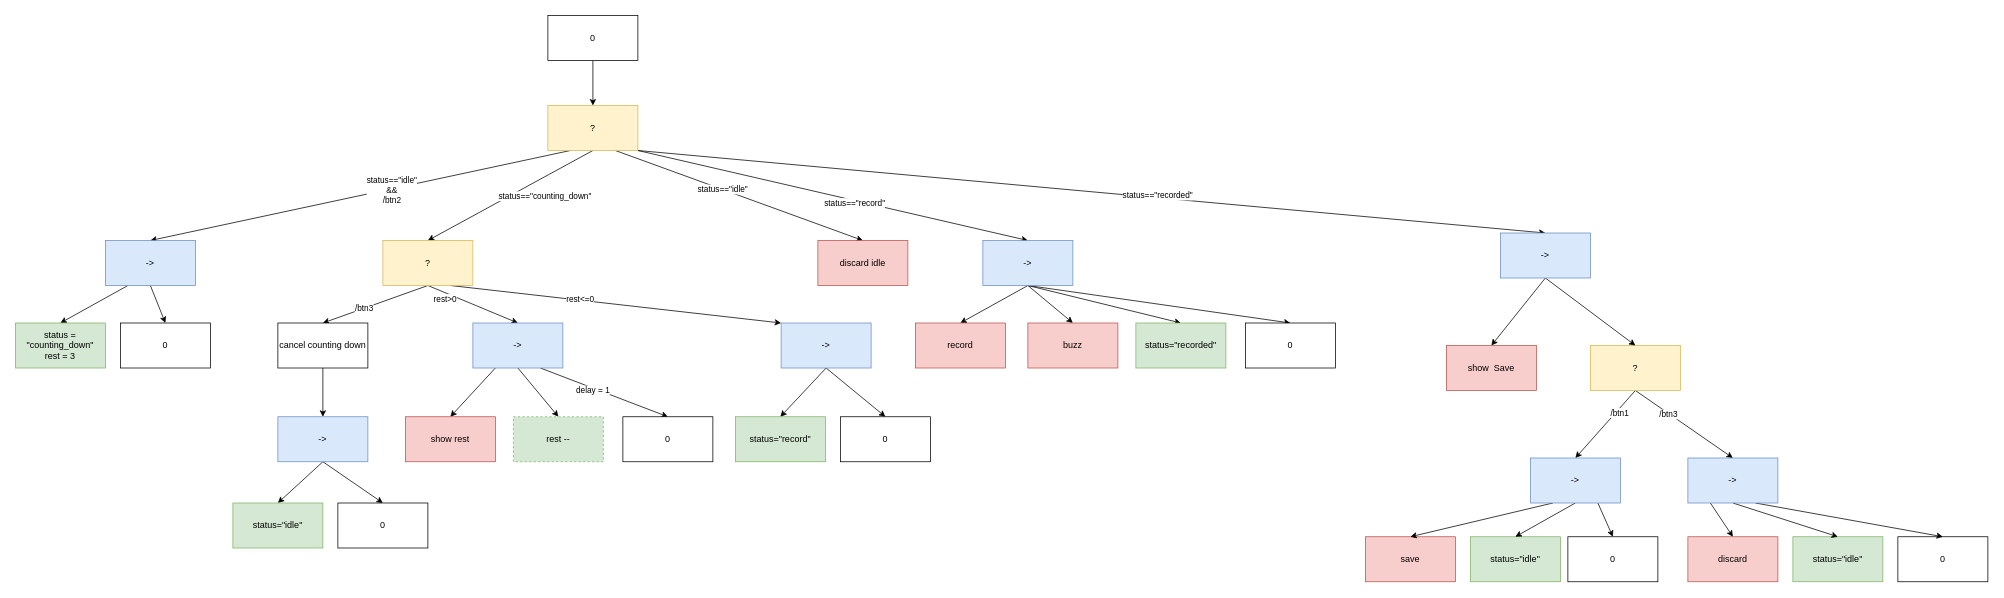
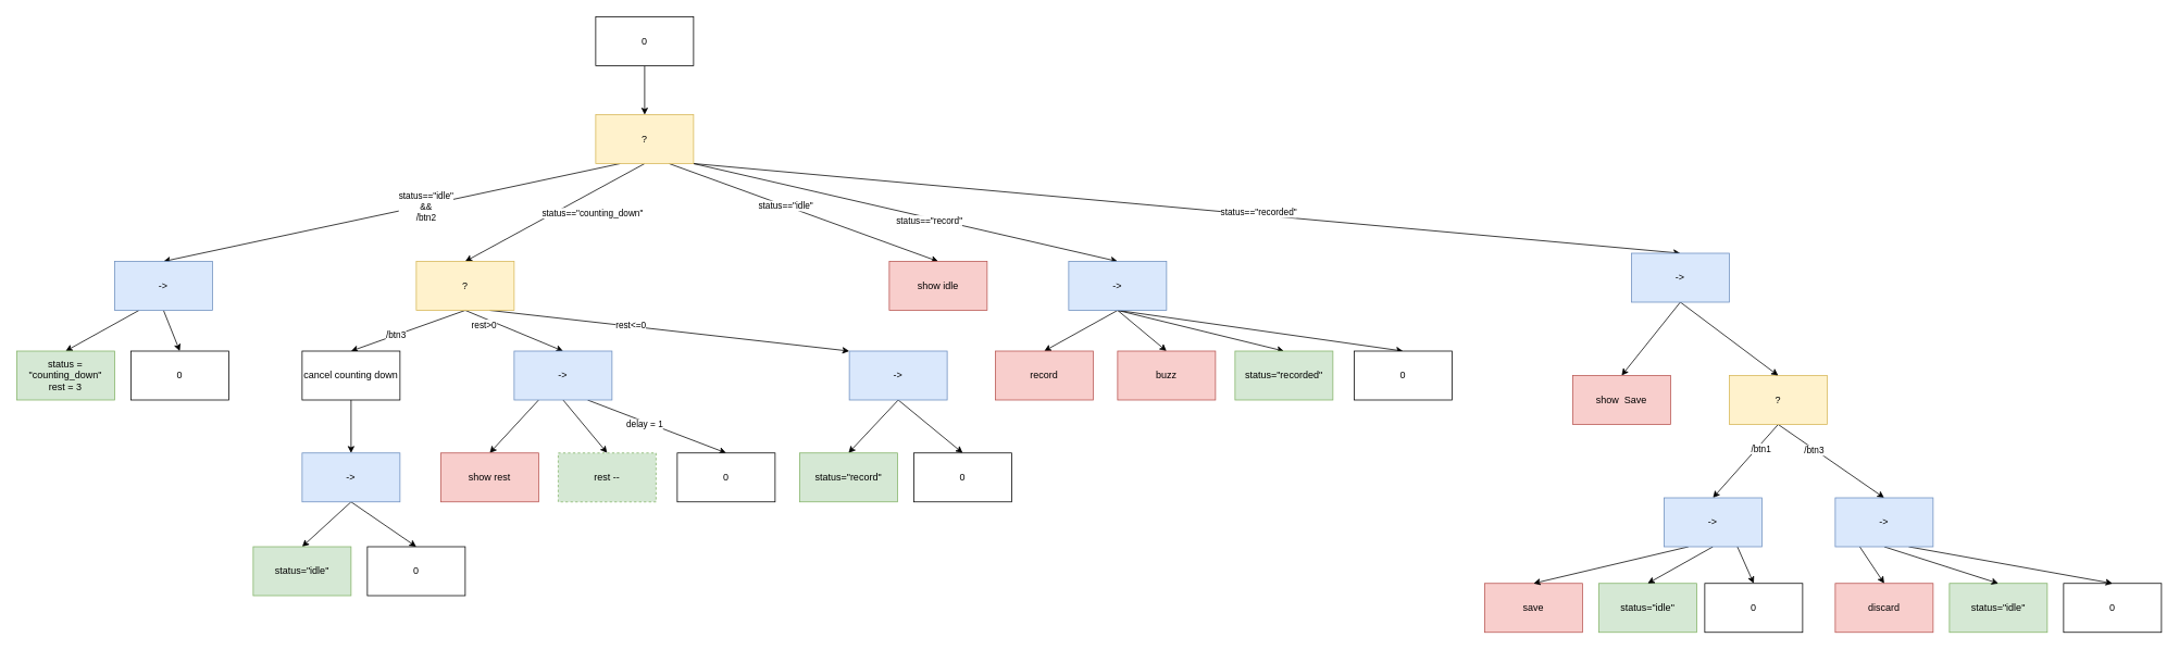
  <mxCell id="0" />
  <mxCell id="1" parent="0" />
  <mxCell id="2" style="edgeStyle=orthogonalEdgeStyle;rounded=0;orthogonalLoop=1;jettySize=auto;html=1;exitX=0.5;exitY=1;exitDx=0;exitDy=0;" edge="1" parent="1" source="3" target="14"><mxGeometry relative="1" as="geometry" /></mxCell>
  <mxCell id="3" value="0" style="rounded=0;whiteSpace=wrap;html=1;" vertex="1" parent="1"><mxGeometry x="730" y="20" width="120" height="60" as="geometry" /></mxCell>
  <mxCell id="4" style="rounded=0;orthogonalLoop=1;jettySize=auto;html=1;exitX=0.25;exitY=1;exitDx=0;exitDy=0;entryX=0.5;entryY=0;entryDx=0;entryDy=0;" edge="1" parent="1" source="14" target="17"><mxGeometry relative="1" as="geometry" /></mxCell>
  <mxCell id="5" value="status==&quot;idle&quot;&lt;br&gt;&amp;amp;&amp;amp;&lt;br&gt;/btn2" style="edgeLabel;html=1;align=center;verticalAlign=middle;resizable=0;points=[];" vertex="1" connectable="0" parent="4"><mxGeometry x="-0.146" relative="1" as="geometry"><mxPoint x="1" y="1" as="offset" /></mxGeometry></mxCell>
  <mxCell id="6" style="edgeStyle=none;rounded=0;orthogonalLoop=1;jettySize=auto;html=1;exitX=0.5;exitY=1;exitDx=0;exitDy=0;entryX=0.5;entryY=0;entryDx=0;entryDy=0;" edge="1" parent="1" source="14" target="26"><mxGeometry relative="1" as="geometry" /></mxCell>
  <mxCell id="7" value="status==&quot;counting_down&quot;" style="edgeLabel;html=1;align=center;verticalAlign=middle;resizable=0;points=[];" vertex="1" connectable="0" parent="6"><mxGeometry x="-0.417" y="1" relative="1" as="geometry"><mxPoint x="-1" y="25" as="offset" /></mxGeometry></mxCell>
  <mxCell id="8" style="edgeStyle=none;rounded=0;orthogonalLoop=1;jettySize=auto;html=1;exitX=0.75;exitY=1;exitDx=0;exitDy=0;entryX=0.5;entryY=0;entryDx=0;entryDy=0;" edge="1" parent="1" source="14" target="41"><mxGeometry relative="1" as="geometry" /></mxCell>
  <mxCell id="9" value="status==&quot;idle&quot;" style="edgeLabel;html=1;align=center;verticalAlign=middle;resizable=0;points=[];" vertex="1" connectable="0" parent="8"><mxGeometry x="-0.134" relative="1" as="geometry"><mxPoint as="offset" /></mxGeometry></mxCell>
  <mxCell id="10" style="edgeStyle=none;rounded=0;orthogonalLoop=1;jettySize=auto;html=1;exitX=1;exitY=1;exitDx=0;exitDy=0;entryX=0.5;entryY=0;entryDx=0;entryDy=0;" edge="1" parent="1" source="14" target="52"><mxGeometry relative="1" as="geometry" /></mxCell>
  <mxCell id="11" value="status==&quot;record&quot;" style="edgeLabel;html=1;align=center;verticalAlign=middle;resizable=0;points=[];" vertex="1" connectable="0" parent="10"><mxGeometry x="0.114" y="-3" relative="1" as="geometry"><mxPoint as="offset" /></mxGeometry></mxCell>
  <mxCell id="12" style="edgeStyle=none;rounded=0;orthogonalLoop=1;jettySize=auto;html=1;exitX=1;exitY=1;exitDx=0;exitDy=0;entryX=0.5;entryY=0;entryDx=0;entryDy=0;" edge="1" parent="1" source="14" target="78"><mxGeometry relative="1" as="geometry" /></mxCell>
  <mxCell id="13" value="status==&quot;recorded&quot;" style="edgeLabel;html=1;align=center;verticalAlign=middle;resizable=0;points=[];" vertex="1" connectable="0" parent="12"><mxGeometry x="0.144" y="3" relative="1" as="geometry"><mxPoint as="offset" /></mxGeometry></mxCell>
  <mxCell id="14" value="?" style="rounded=0;whiteSpace=wrap;html=1;fillColor=#fff2cc;strokeColor=#d6b656;" vertex="1" parent="1"><mxGeometry x="730" y="140" width="120" height="60" as="geometry" /></mxCell>
  <mxCell id="15" style="edgeStyle=none;rounded=0;orthogonalLoop=1;jettySize=auto;html=1;exitX=0.25;exitY=1;exitDx=0;exitDy=0;entryX=0.5;entryY=0;entryDx=0;entryDy=0;" edge="1" parent="1" source="17" target="18"><mxGeometry relative="1" as="geometry" /></mxCell>
  <mxCell id="16" style="edgeStyle=none;rounded=0;orthogonalLoop=1;jettySize=auto;html=1;exitX=0.5;exitY=1;exitDx=0;exitDy=0;entryX=0.5;entryY=0;entryDx=0;entryDy=0;" edge="1" parent="1" source="17" target="19"><mxGeometry relative="1" as="geometry" /></mxCell>
  <mxCell id="17" value="-&amp;gt;" style="rounded=0;whiteSpace=wrap;html=1;fillColor=#dae8fc;strokeColor=#6c8ebf;" vertex="1" parent="1"><mxGeometry x="140" y="320" width="120" height="60" as="geometry" /></mxCell>
  <mxCell id="18" value="status =&lt;br&gt;&quot;counting_down&quot;&lt;br&gt;rest = 3" style="rounded=0;whiteSpace=wrap;html=1;fillColor=#d5e8d4;strokeColor=#82b366;" vertex="1" parent="1"><mxGeometry x="20" y="430" width="120" height="60" as="geometry" /></mxCell>
  <mxCell id="19" value="0" style="rounded=0;whiteSpace=wrap;html=1;" vertex="1" parent="1"><mxGeometry x="160" y="430" width="120" height="60" as="geometry" /></mxCell>
  <mxCell id="20" style="edgeStyle=none;rounded=0;orthogonalLoop=1;jettySize=auto;html=1;exitX=0.5;exitY=1;exitDx=0;exitDy=0;entryX=0.5;entryY=0;entryDx=0;entryDy=0;" edge="1" parent="1" source="26" target="31"><mxGeometry relative="1" as="geometry" /></mxCell>
  <mxCell id="21" value="rest&amp;gt;0" style="edgeLabel;html=1;align=center;verticalAlign=middle;resizable=0;points=[];" vertex="1" connectable="0" parent="20"><mxGeometry x="-0.492" y="2" relative="1" as="geometry"><mxPoint x="-9" y="7" as="offset" /></mxGeometry></mxCell>
  <mxCell id="22" style="edgeStyle=none;rounded=0;orthogonalLoop=1;jettySize=auto;html=1;exitX=0.5;exitY=1;exitDx=0;exitDy=0;entryX=0.5;entryY=0;entryDx=0;entryDy=0;" edge="1" parent="1" source="26" target="36"><mxGeometry relative="1" as="geometry" /></mxCell>
  <mxCell id="23" value="/btn3" style="edgeLabel;html=1;align=center;verticalAlign=middle;resizable=0;points=[];" vertex="1" connectable="0" parent="22"><mxGeometry x="0.208" y="-1" relative="1" as="geometry"><mxPoint as="offset" /></mxGeometry></mxCell>
  <mxCell id="24" style="edgeStyle=none;rounded=0;orthogonalLoop=1;jettySize=auto;html=1;exitX=0.75;exitY=1;exitDx=0;exitDy=0;entryX=0;entryY=0;entryDx=0;entryDy=0;" edge="1" parent="1" source="26" target="45"><mxGeometry relative="1" as="geometry" /></mxCell>
  <mxCell id="25" value="rest&amp;lt;=0" style="edgeLabel;html=1;align=center;verticalAlign=middle;resizable=0;points=[];" vertex="1" connectable="0" parent="24"><mxGeometry x="-0.222" y="2" relative="1" as="geometry"><mxPoint as="offset" /></mxGeometry></mxCell>
  <mxCell id="26" value="?" style="rounded=0;whiteSpace=wrap;html=1;fillColor=#fff2cc;strokeColor=#d6b656;" vertex="1" parent="1"><mxGeometry x="510" y="320" width="120" height="60" as="geometry" /></mxCell>
  <mxCell id="27" style="edgeStyle=none;rounded=0;orthogonalLoop=1;jettySize=auto;html=1;exitX=0.25;exitY=1;exitDx=0;exitDy=0;entryX=0.5;entryY=0;entryDx=0;entryDy=0;" edge="1" parent="1" source="31" target="32"><mxGeometry relative="1" as="geometry" /></mxCell>
  <mxCell id="28" style="edgeStyle=none;rounded=0;orthogonalLoop=1;jettySize=auto;html=1;exitX=0.5;exitY=1;exitDx=0;exitDy=0;entryX=0.5;entryY=0;entryDx=0;entryDy=0;" edge="1" parent="1" source="31" target="33"><mxGeometry relative="1" as="geometry" /></mxCell>
  <mxCell id="29" style="edgeStyle=none;rounded=0;orthogonalLoop=1;jettySize=auto;html=1;exitX=0.75;exitY=1;exitDx=0;exitDy=0;entryX=0.5;entryY=0;entryDx=0;entryDy=0;" edge="1" parent="1" source="31" target="34"><mxGeometry relative="1" as="geometry" /></mxCell>
  <mxCell id="30" value="delay = 1" style="edgeLabel;html=1;align=center;verticalAlign=middle;resizable=0;points=[];" vertex="1" connectable="0" parent="29"><mxGeometry x="-0.167" y="-3" relative="1" as="geometry"><mxPoint as="offset" /></mxGeometry></mxCell>
  <mxCell id="31" value="-&amp;gt;" style="rounded=0;whiteSpace=wrap;html=1;fillColor=#dae8fc;strokeColor=#6c8ebf;" vertex="1" parent="1"><mxGeometry x="630" y="430" width="120" height="60" as="geometry" /></mxCell>
  <mxCell id="32" value="show rest" style="rounded=0;whiteSpace=wrap;html=1;fillColor=#f8cecc;strokeColor=#b85450;" vertex="1" parent="1"><mxGeometry x="540" y="555" width="120" height="60" as="geometry" /></mxCell>
  <mxCell id="33" value="rest --" style="rounded=0;whiteSpace=wrap;html=1;fillColor=#d5e8d4;strokeColor=#82b366;dashed=1;" vertex="1" parent="1"><mxGeometry x="684" y="555" width="120" height="60" as="geometry" /></mxCell>
  <mxCell id="34" value="0" style="rounded=0;whiteSpace=wrap;html=1;" vertex="1" parent="1"><mxGeometry x="830" y="555" width="120" height="60" as="geometry" /></mxCell>
  <mxCell id="35" style="edgeStyle=none;rounded=0;orthogonalLoop=1;jettySize=auto;html=1;exitX=0.5;exitY=1;exitDx=0;exitDy=0;entryX=0.5;entryY=0;entryDx=0;entryDy=0;" edge="1" parent="1" source="36" target="39"><mxGeometry relative="1" as="geometry" /></mxCell>
  <mxCell id="36" value="cancel counting down" style="rounded=0;whiteSpace=wrap;html=1;" vertex="1" parent="1"><mxGeometry x="370" y="430" width="120" height="60" as="geometry" /></mxCell>
  <mxCell id="37" style="edgeStyle=none;rounded=0;orthogonalLoop=1;jettySize=auto;html=1;exitX=0.5;exitY=1;exitDx=0;exitDy=0;entryX=0.5;entryY=0;entryDx=0;entryDy=0;" edge="1" parent="1" source="39" target="40"><mxGeometry relative="1" as="geometry" /></mxCell>
  <mxCell id="38" style="edgeStyle=none;rounded=0;orthogonalLoop=1;jettySize=auto;html=1;exitX=0.5;exitY=1;exitDx=0;exitDy=0;entryX=0.5;entryY=0;entryDx=0;entryDy=0;" edge="1" parent="1" source="39" target="42"><mxGeometry relative="1" as="geometry" /></mxCell>
  <mxCell id="39" value="-&amp;gt;" style="rounded=0;whiteSpace=wrap;html=1;fillColor=#dae8fc;strokeColor=#6c8ebf;" vertex="1" parent="1"><mxGeometry x="370" y="555" width="120" height="60" as="geometry" /></mxCell>
  <mxCell id="40" value="status=&quot;idle&quot;" style="rounded=0;whiteSpace=wrap;html=1;fillColor=#d5e8d4;strokeColor=#82b366;" vertex="1" parent="1"><mxGeometry x="310" y="670" width="120" height="60" as="geometry" /></mxCell>
- <mxCell id="41" value="discard idle" style="rounded=0;whiteSpace=wrap;html=1;fillColor=#f8cecc;strokeColor=#b85450;" vertex="1" parent="1"><mxGeometry x="1090" y="320" width="120" height="60" as="geometry" /></mxCell>
+ <mxCell id="41" value="show idle" style="rounded=0;whiteSpace=wrap;html=1;fillColor=#f8cecc;strokeColor=#b85450;" vertex="1" parent="1"><mxGeometry x="1090" y="320" width="120" height="60" as="geometry" /></mxCell>
  <mxCell id="42" value="0" style="rounded=0;whiteSpace=wrap;html=1;" vertex="1" parent="1"><mxGeometry x="450" y="670" width="120" height="60" as="geometry" /></mxCell>
  <mxCell id="43" style="edgeStyle=none;rounded=0;orthogonalLoop=1;jettySize=auto;html=1;exitX=0.5;exitY=1;exitDx=0;exitDy=0;entryX=0.5;entryY=0;entryDx=0;entryDy=0;" edge="1" parent="1" source="45" target="46"><mxGeometry relative="1" as="geometry" /></mxCell>
  <mxCell id="44" style="edgeStyle=none;rounded=0;orthogonalLoop=1;jettySize=auto;html=1;exitX=0.5;exitY=1;exitDx=0;exitDy=0;entryX=0.5;entryY=0;entryDx=0;entryDy=0;" edge="1" parent="1" source="45" target="47"><mxGeometry relative="1" as="geometry" /></mxCell>
  <mxCell id="45" value="-&amp;gt;" style="rounded=0;whiteSpace=wrap;html=1;fillColor=#dae8fc;strokeColor=#6c8ebf;" vertex="1" parent="1"><mxGeometry x="1041" y="430" width="120" height="60" as="geometry" /></mxCell>
  <mxCell id="46" value="status=&quot;record&quot;" style="rounded=0;whiteSpace=wrap;html=1;fillColor=#d5e8d4;strokeColor=#82b366;" vertex="1" parent="1"><mxGeometry x="980" y="555" width="120" height="60" as="geometry" /></mxCell>
  <mxCell id="47" value="0" style="rounded=0;whiteSpace=wrap;html=1;" vertex="1" parent="1"><mxGeometry x="1120" y="555" width="120" height="60" as="geometry" /></mxCell>
  <mxCell id="48" style="edgeStyle=none;rounded=0;orthogonalLoop=1;jettySize=auto;html=1;exitX=0.5;exitY=1;exitDx=0;exitDy=0;entryX=0.5;entryY=0;entryDx=0;entryDy=0;" edge="1" parent="1" source="52" target="53"><mxGeometry relative="1" as="geometry" /></mxCell>
  <mxCell id="49" style="edgeStyle=none;rounded=0;orthogonalLoop=1;jettySize=auto;html=1;exitX=0.5;exitY=1;exitDx=0;exitDy=0;entryX=0.5;entryY=0;entryDx=0;entryDy=0;" edge="1" parent="1" source="52" target="54"><mxGeometry relative="1" as="geometry" /></mxCell>
  <mxCell id="50" style="edgeStyle=none;rounded=0;orthogonalLoop=1;jettySize=auto;html=1;exitX=0.5;exitY=1;exitDx=0;exitDy=0;entryX=0.5;entryY=0;entryDx=0;entryDy=0;" edge="1" parent="1" source="52" target="55"><mxGeometry relative="1" as="geometry" /></mxCell>
  <mxCell id="51" style="edgeStyle=none;rounded=0;orthogonalLoop=1;jettySize=auto;html=1;exitX=0.5;exitY=1;exitDx=0;exitDy=0;entryX=0.5;entryY=0;entryDx=0;entryDy=0;" edge="1" parent="1" source="52" target="75"><mxGeometry relative="1" as="geometry" /></mxCell>
  <mxCell id="52" value="-&amp;gt;" style="rounded=0;whiteSpace=wrap;html=1;fillColor=#dae8fc;strokeColor=#6c8ebf;" vertex="1" parent="1"><mxGeometry x="1310" y="320" width="120" height="60" as="geometry" /></mxCell>
  <mxCell id="53" value="record" style="rounded=0;whiteSpace=wrap;html=1;fillColor=#f8cecc;strokeColor=#b85450;" vertex="1" parent="1"><mxGeometry x="1220" y="430" width="120" height="60" as="geometry" /></mxCell>
  <mxCell id="54" value="status=&quot;recorded&quot;" style="rounded=0;whiteSpace=wrap;html=1;fillColor=#d5e8d4;strokeColor=#82b366;" vertex="1" parent="1"><mxGeometry x="1514" y="430" width="120" height="60" as="geometry" /></mxCell>
  <mxCell id="55" value="buzz" style="rounded=0;whiteSpace=wrap;html=1;fillColor=#f8cecc;strokeColor=#b85450;" vertex="1" parent="1"><mxGeometry x="1370" y="430" width="120" height="60" as="geometry" /></mxCell>
  <mxCell id="56" style="edgeStyle=none;rounded=0;orthogonalLoop=1;jettySize=auto;html=1;exitX=0.5;exitY=1;exitDx=0;exitDy=0;entryX=0.5;entryY=0;entryDx=0;entryDy=0;" edge="1" parent="1" source="60" target="68"><mxGeometry relative="1" as="geometry" /></mxCell>
  <mxCell id="57" value="/btn1" style="edgeLabel;html=1;align=center;verticalAlign=middle;resizable=0;points=[];" vertex="1" connectable="0" parent="56"><mxGeometry x="-0.402" y="4" relative="1" as="geometry"><mxPoint x="-1" as="offset" /></mxGeometry></mxCell>
  <mxCell id="58" style="edgeStyle=none;rounded=0;orthogonalLoop=1;jettySize=auto;html=1;exitX=0.5;exitY=1;exitDx=0;exitDy=0;entryX=0.5;entryY=0;entryDx=0;entryDy=0;" edge="1" parent="1" source="60" target="74"><mxGeometry relative="1" as="geometry" /></mxCell>
  <mxCell id="59" value="/btn3" style="edgeLabel;html=1;align=center;verticalAlign=middle;resizable=0;points=[];" vertex="1" connectable="0" parent="58"><mxGeometry x="-0.449" y="1" relative="1" as="geometry"><mxPoint x="7" y="7" as="offset" /></mxGeometry></mxCell>
  <mxCell id="60" value="?" style="rounded=0;whiteSpace=wrap;html=1;fillColor=#fff2cc;strokeColor=#d6b656;" vertex="1" parent="1"><mxGeometry x="2120" y="460" width="120" height="60" as="geometry" /></mxCell>
  <mxCell id="61" value="save" style="rounded=0;whiteSpace=wrap;html=1;fillColor=#f8cecc;strokeColor=#b85450;" vertex="1" parent="1"><mxGeometry x="1820" y="715" width="120" height="60" as="geometry" /></mxCell>
  <mxCell id="62" value="discard" style="rounded=0;whiteSpace=wrap;html=1;fillColor=#f8cecc;strokeColor=#b85450;" vertex="1" parent="1"><mxGeometry x="2250" y="715" width="120" height="60" as="geometry" /></mxCell>
  <mxCell id="63" value="status=&quot;idle&quot;" style="rounded=0;whiteSpace=wrap;html=1;fillColor=#d5e8d4;strokeColor=#82b366;" vertex="1" parent="1"><mxGeometry x="1960" y="715" width="120" height="60" as="geometry" /></mxCell>
  <mxCell id="64" value="status=&quot;idle&quot;" style="rounded=0;whiteSpace=wrap;html=1;fillColor=#d5e8d4;strokeColor=#82b366;" vertex="1" parent="1"><mxGeometry x="2390" y="715" width="120" height="60" as="geometry" /></mxCell>
  <mxCell id="65" style="edgeStyle=none;rounded=0;orthogonalLoop=1;jettySize=auto;html=1;exitX=0.25;exitY=1;exitDx=0;exitDy=0;entryX=0.5;entryY=0;entryDx=0;entryDy=0;" edge="1" parent="1" source="68" target="61"><mxGeometry relative="1" as="geometry" /></mxCell>
  <mxCell id="66" style="edgeStyle=none;rounded=0;orthogonalLoop=1;jettySize=auto;html=1;exitX=0.5;exitY=1;exitDx=0;exitDy=0;entryX=0.5;entryY=0;entryDx=0;entryDy=0;" edge="1" parent="1" source="68" target="63"><mxGeometry relative="1" as="geometry" /></mxCell>
  <mxCell id="67" style="edgeStyle=none;rounded=0;orthogonalLoop=1;jettySize=auto;html=1;exitX=0.75;exitY=1;exitDx=0;exitDy=0;entryX=0.5;entryY=0;entryDx=0;entryDy=0;" edge="1" parent="1" source="68" target="69"><mxGeometry relative="1" as="geometry" /></mxCell>
  <mxCell id="68" value="-&amp;gt;" style="rounded=0;whiteSpace=wrap;html=1;fillColor=#dae8fc;strokeColor=#6c8ebf;" vertex="1" parent="1"><mxGeometry x="2040" y="610" width="120" height="60" as="geometry" /></mxCell>
  <mxCell id="69" value="0" style="rounded=0;whiteSpace=wrap;html=1;" vertex="1" parent="1"><mxGeometry x="2090" y="715" width="120" height="60" as="geometry" /></mxCell>
  <mxCell id="70" value="0" style="rounded=0;whiteSpace=wrap;html=1;" vertex="1" parent="1"><mxGeometry x="2530" y="715" width="120" height="60" as="geometry" /></mxCell>
  <mxCell id="71" style="edgeStyle=none;rounded=0;orthogonalLoop=1;jettySize=auto;html=1;exitX=0.25;exitY=1;exitDx=0;exitDy=0;entryX=0.5;entryY=0;entryDx=0;entryDy=0;" edge="1" parent="1" source="74" target="62"><mxGeometry relative="1" as="geometry" /></mxCell>
  <mxCell id="72" style="edgeStyle=none;rounded=0;orthogonalLoop=1;jettySize=auto;html=1;exitX=0.5;exitY=1;exitDx=0;exitDy=0;entryX=0.5;entryY=0;entryDx=0;entryDy=0;" edge="1" parent="1" source="74" target="64"><mxGeometry relative="1" as="geometry" /></mxCell>
  <mxCell id="73" style="edgeStyle=none;rounded=0;orthogonalLoop=1;jettySize=auto;html=1;exitX=0.75;exitY=1;exitDx=0;exitDy=0;entryX=0.5;entryY=0;entryDx=0;entryDy=0;" edge="1" parent="1" source="74" target="70"><mxGeometry relative="1" as="geometry" /></mxCell>
  <mxCell id="74" value="-&amp;gt;" style="rounded=0;whiteSpace=wrap;html=1;fillColor=#dae8fc;strokeColor=#6c8ebf;" vertex="1" parent="1"><mxGeometry x="2250" y="610" width="120" height="60" as="geometry" /></mxCell>
  <mxCell id="75" value="0" style="rounded=0;whiteSpace=wrap;html=1;" vertex="1" parent="1"><mxGeometry x="1660" y="430" width="120" height="60" as="geometry" /></mxCell>
  <mxCell id="76" style="edgeStyle=none;rounded=0;orthogonalLoop=1;jettySize=auto;html=1;exitX=0.5;exitY=1;exitDx=0;exitDy=0;entryX=0.5;entryY=0;entryDx=0;entryDy=0;" edge="1" parent="1" source="78" target="60"><mxGeometry relative="1" as="geometry"><mxPoint x="2190" y="410" as="targetPoint" /></mxGeometry></mxCell>
  <mxCell id="77" style="edgeStyle=none;rounded=0;orthogonalLoop=1;jettySize=auto;html=1;exitX=0.5;exitY=1;exitDx=0;exitDy=0;entryX=0.5;entryY=0;entryDx=0;entryDy=0;" edge="1" parent="1" source="78" target="79"><mxGeometry relative="1" as="geometry" /></mxCell>
  <mxCell id="78" value="-&amp;gt;" style="rounded=0;whiteSpace=wrap;html=1;fillColor=#dae8fc;strokeColor=#6c8ebf;" vertex="1" parent="1"><mxGeometry x="2000" y="310" width="120" height="60" as="geometry" /></mxCell>
  <mxCell id="79" value="show&amp;nbsp; Save" style="rounded=0;whiteSpace=wrap;html=1;fillColor=#f8cecc;strokeColor=#b85450;" vertex="1" parent="1"><mxGeometry x="1928" y="460" width="120" height="60" as="geometry" /></mxCell>
